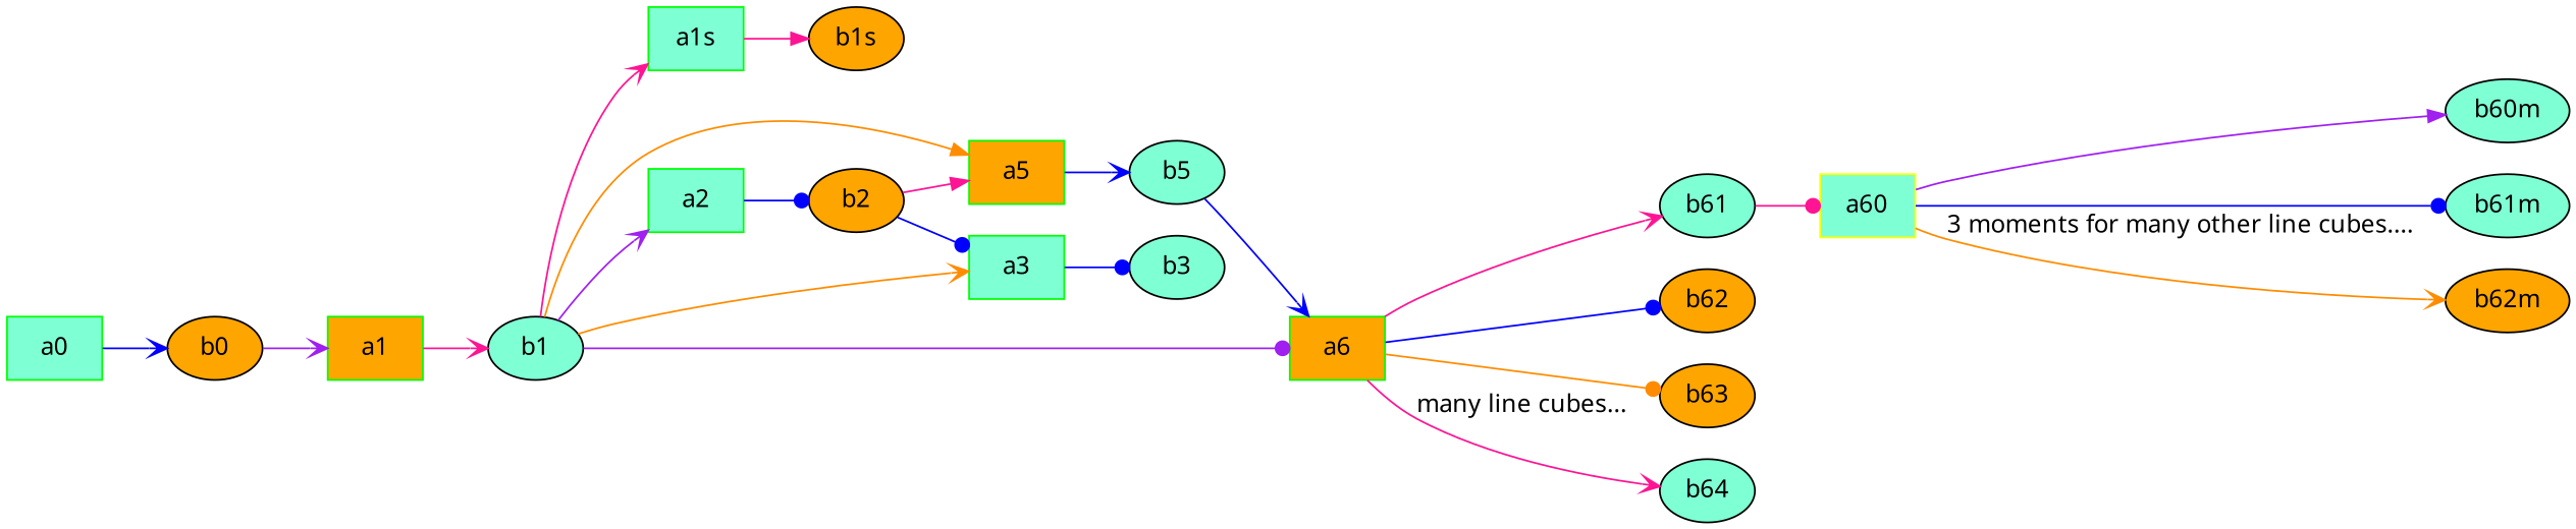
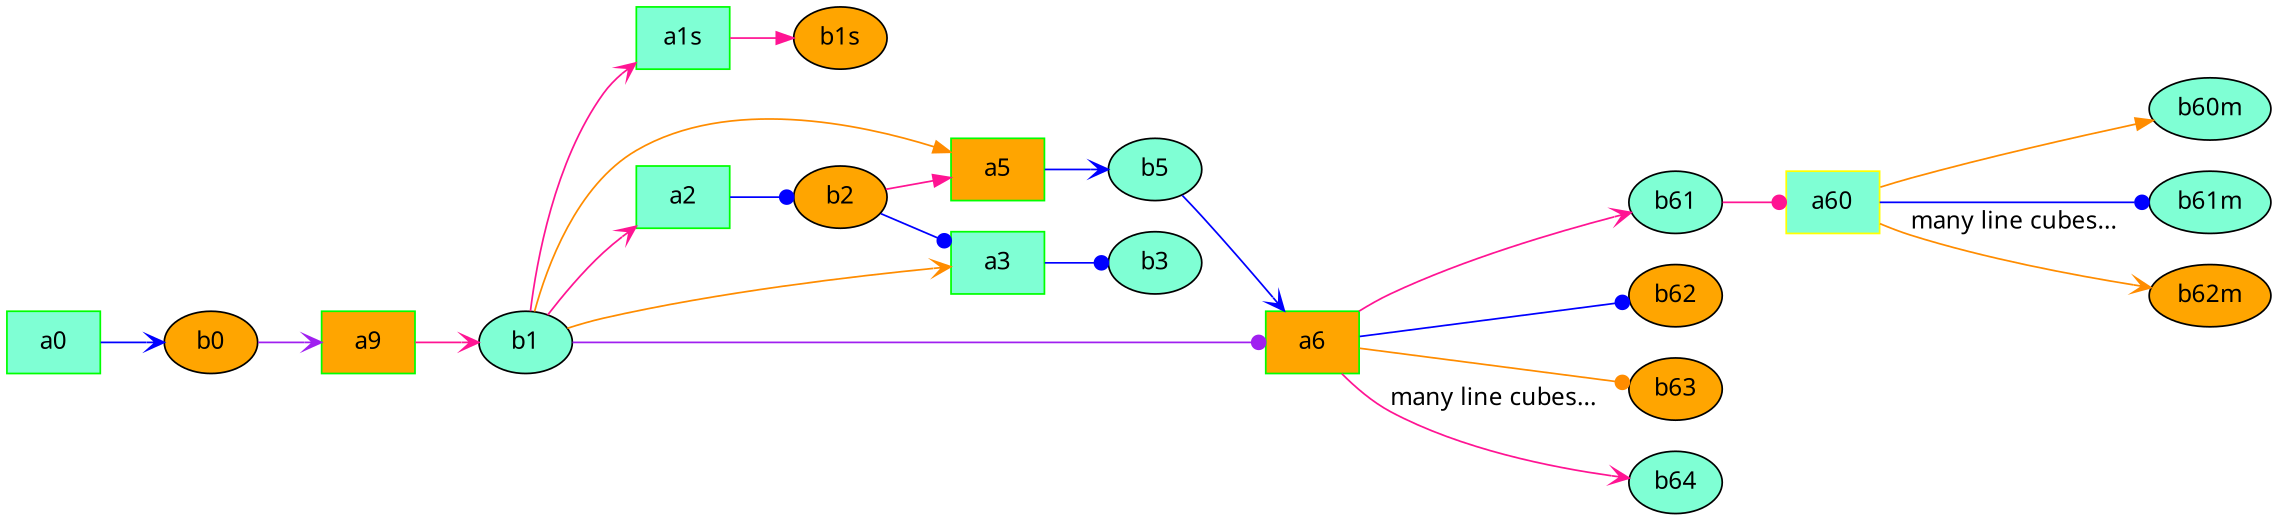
  digraph {
    fontname="Noto Sans"
    rankdir=LR
    node [fillcolor=aquamarine fontname="Noto Sans" style=filled]
    edge [arrowhead=vee color=blue fontname="Noto Sans"]
    a0 [color=green shape=box]
    b0 [fillcolor=orange]
-   a1 [color=green fillcolor=orange shape=box]
+   a1 [color=green fillcolor=orange shape=box label=a9]
    b1
    a1s [color=green shape=box]
    a2 [color=green shape=box]
    a3 [color=green shape=box]
    a5 [color=green fillcolor=orange shape=box]
    a6 [color=green fillcolor=orange shape=box]
    b1s [fillcolor=orange]
    b2 [fillcolor=orange]
    b3
    b5
    b61
    b62 [fillcolor=orange]
    b63 [fillcolor=orange]
    b64
    a60 [color=yellow shape=box]
    b60m
    b61m
    b62m [fillcolor=orange]
    a0 -> b0
    b0 -> a1 [color=purple]
    a1 -> b1 [color=deeppink]
    b1 -> a1s [color=deeppink]
-   b1 -> a2 [color=purple]
+   b1 -> a2 [color=deeppink]
    b1 -> a3 [color=darkorange]
    b1 -> a5 [arrowhead=normal color=darkorange]
    b1 -> a6 [arrowhead=dot color=purple weight=8]
    a1s -> b1s [arrowhead=normal color=deeppink]
    a2 -> b2 [arrowhead=dot]
    a3 -> b3 [arrowhead=dot]
    a5 -> b5
    a6 -> b61 [color=deeppink]
    a6 -> b62 [arrowhead=dot]
    a6 -> b63 [arrowhead=dot color=darkorange]
    a6 -> b64 [color=deeppink label="many line cubes..."]
    b2 -> a3 [arrowhead=dot]
    b2 -> a5 [arrowhead=normal color=deeppink]
    b5 -> a6
    b61 -> a60 [arrowhead=dot color=deeppink]
-   a60 -> b60m [arrowhead=normal color=purple]
+   a60 -> b60m [arrowhead=normal color=darkorange]
    a60 -> b61m [arrowhead=dot]
-   a60 -> b62m [color=darkorange label="3 moments for many other line cubes...."]
+   a60 -> b62m [color=darkorange label="many line cubes..."]
  }
